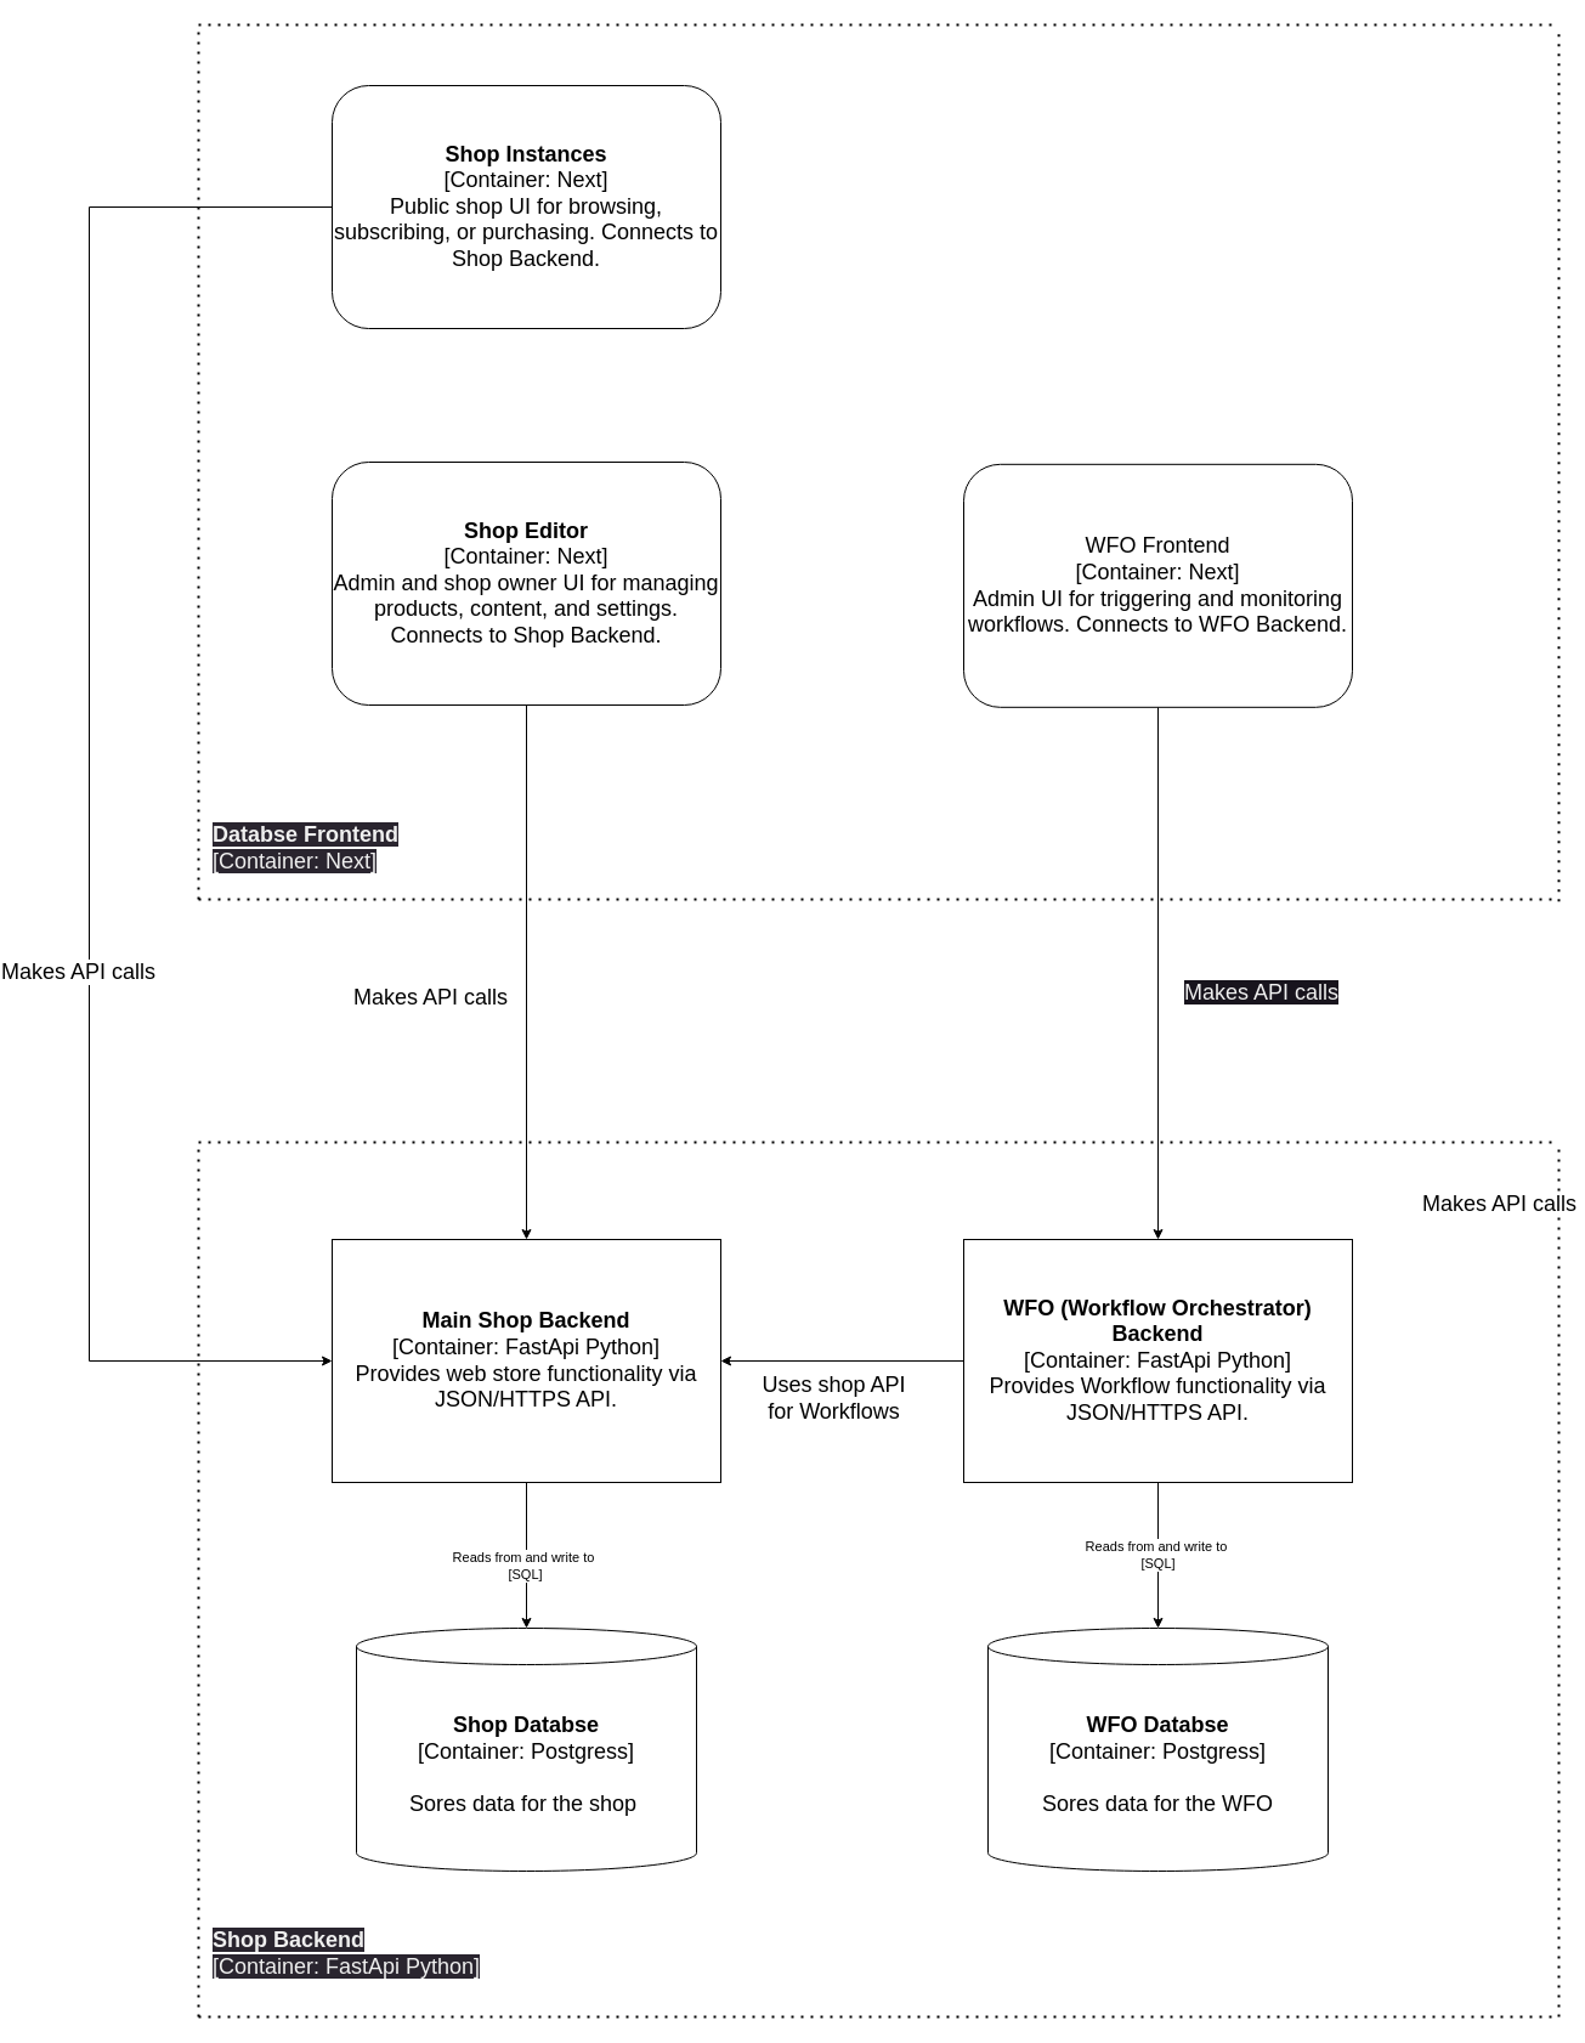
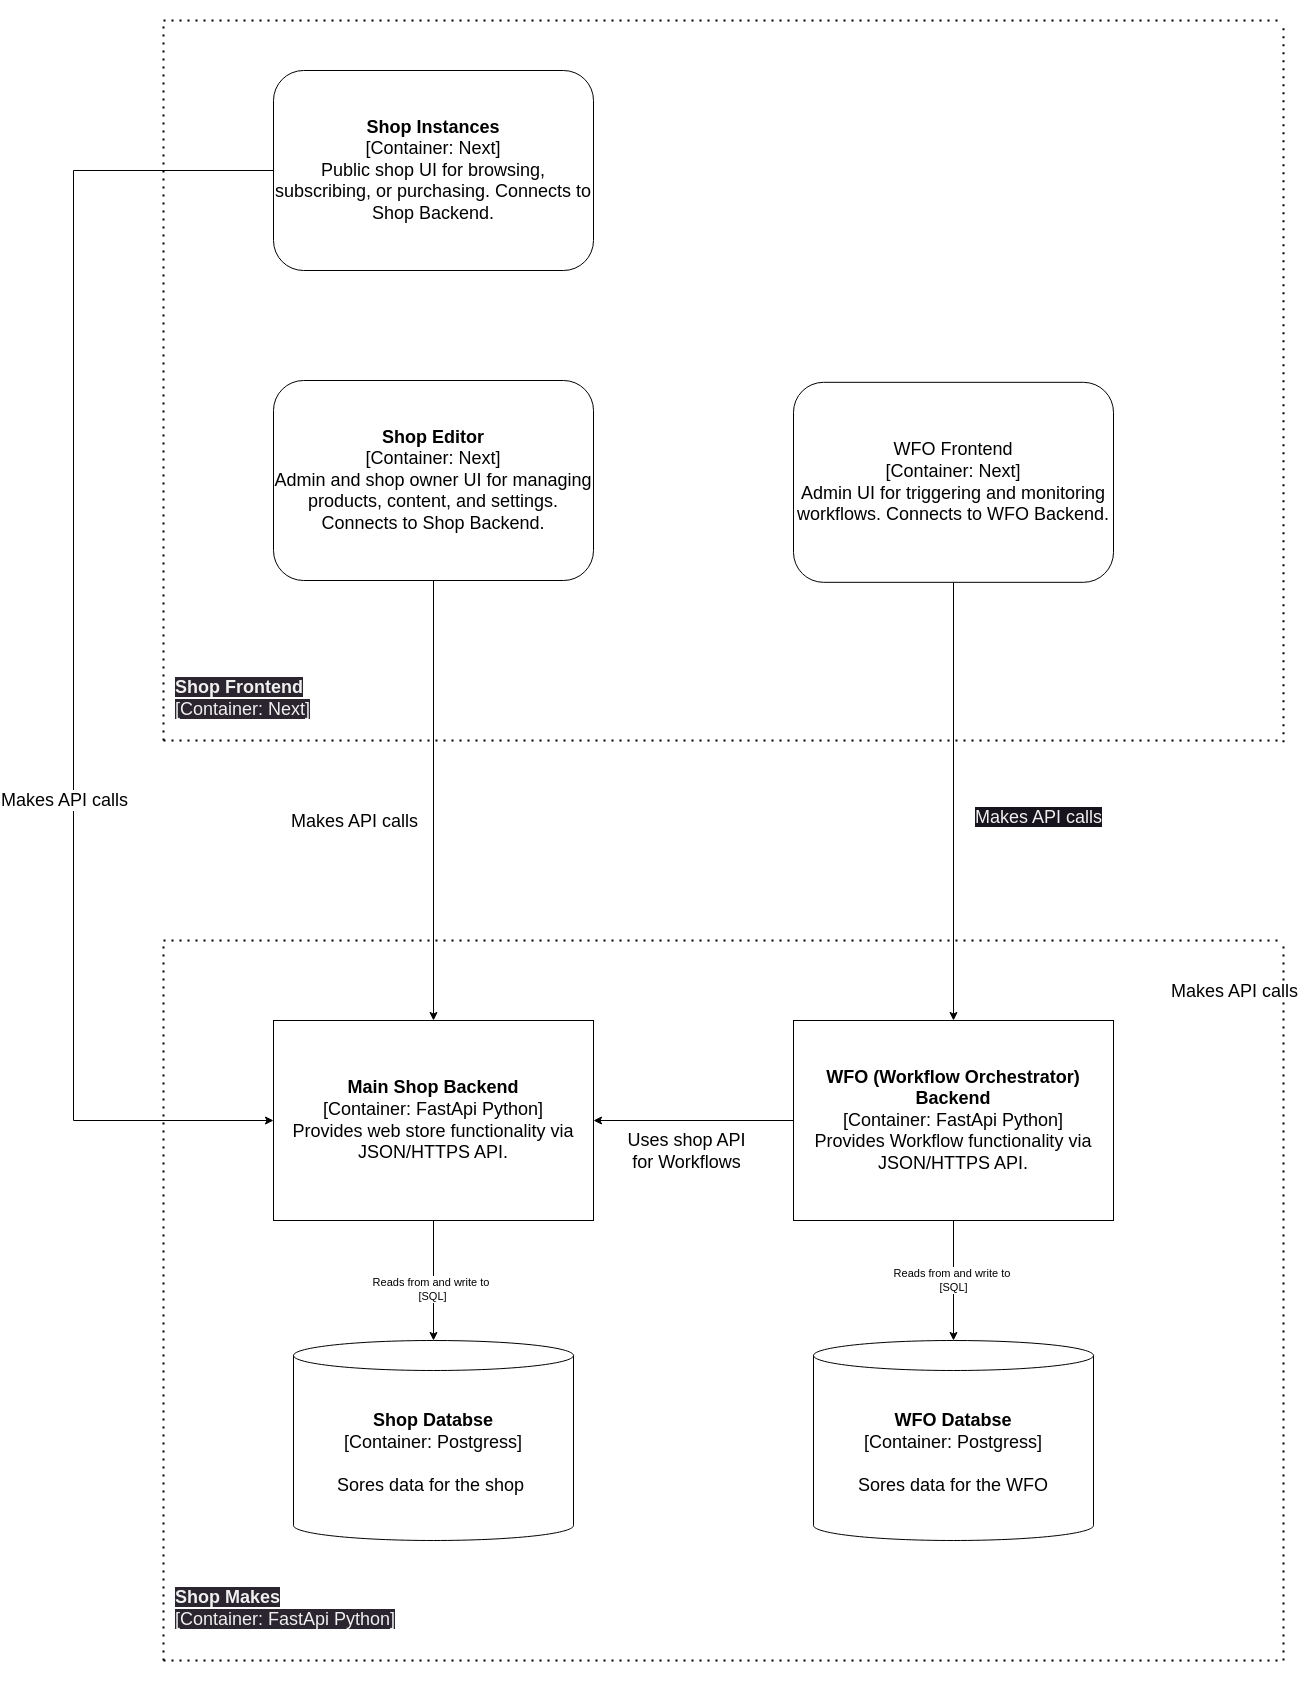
  <mxCell id="0" />
  <mxCell id="1" parent="0" />
  <mxCell id="2" style="edgeStyle=orthogonalEdgeStyle;rounded=0;orthogonalLoop=1;jettySize=auto;html=1;entryX=0.5;entryY=0;entryDx=0;entryDy=0;entryPerimeter=0;" edge="1" parent="1" source="4" target="5"><mxGeometry relative="1" as="geometry"><Array as="points"><mxPoint x="380" y="1280" /><mxPoint x="380" y="1280" /></Array></mxGeometry></mxCell>
  <mxCell id="3" value="Reads from and write to&amp;nbsp;&lt;br&gt;[SQL]" style="edgeLabel;html=1;align=center;verticalAlign=middle;resizable=0;points=[];" vertex="1" connectable="0" parent="2"><mxGeometry x="0.127" y="-2" relative="1" as="geometry"><mxPoint as="offset" /></mxGeometry></mxCell>
  <mxCell id="4" value="&lt;font style=&quot;font-size: 18px;&quot;&gt;&lt;b&gt;Main Shop Backend&lt;br&gt;&lt;/b&gt;[Container: FastApi Python]&lt;br&gt;Provides web store functionality via JSON/HTTPS API.&lt;/font&gt;" style="rounded=0;whiteSpace=wrap;html=1;" vertex="1" parent="1"><mxGeometry x="220" y="1020" width="320" height="200" as="geometry" /></mxCell>
  <mxCell id="5" value="&lt;font style=&quot;font-size: 18px;&quot;&gt;&lt;b&gt;Shop Databse&lt;br&gt;&lt;/b&gt;[Container: Postgress]&lt;br&gt;&lt;br&gt;Sores data for the shop&amp;nbsp;&lt;/font&gt;" style="shape=cylinder3;whiteSpace=wrap;html=1;boundedLbl=1;backgroundOutline=1;size=15;" vertex="1" parent="1"><mxGeometry x="240" y="1340" width="280" height="200" as="geometry" /></mxCell>
  <mxCell id="6" value="&lt;font style=&quot;font-size: 18px;&quot;&gt;&lt;b&gt;WFO Databse&lt;br&gt;&lt;/b&gt;[Container: Postgress]&lt;br&gt;&lt;br&gt;Sores data for the WFO&lt;/font&gt;" style="shape=cylinder3;whiteSpace=wrap;html=1;boundedLbl=1;backgroundOutline=1;size=15;" vertex="1" parent="1"><mxGeometry x="760" y="1340" width="280" height="200" as="geometry" /></mxCell>
  <mxCell id="7" value="&lt;div&gt;Reads from and write to&amp;nbsp;&lt;/div&gt;&lt;div&gt;[SQL]&lt;/div&gt;" style="edgeStyle=orthogonalEdgeStyle;rounded=0;orthogonalLoop=1;jettySize=auto;html=1;entryX=0.5;entryY=0;entryDx=0;entryDy=0;entryPerimeter=0;" edge="1" parent="1" source="10" target="6"><mxGeometry relative="1" as="geometry" /></mxCell>
  <mxCell id="8" style="edgeStyle=orthogonalEdgeStyle;rounded=0;orthogonalLoop=1;jettySize=auto;html=1;exitX=0;exitY=0.5;exitDx=0;exitDy=0;entryX=1;entryY=0.5;entryDx=0;entryDy=0;" edge="1" parent="1" source="10" target="4"><mxGeometry relative="1" as="geometry" /></mxCell>
  <mxCell id="9" value="&lt;font style=&quot;font-size: 18px;&quot;&gt;Uses shop API&lt;br&gt;for Workflows&lt;/font&gt;" style="edgeLabel;html=1;align=center;verticalAlign=middle;resizable=0;points=[];" vertex="1" connectable="0" parent="8"><mxGeometry x="0.205" y="-5" relative="1" as="geometry"><mxPoint x="13" y="35" as="offset" /></mxGeometry></mxCell>
  <mxCell id="10" value="&lt;font style=&quot;font-size: 18px;&quot;&gt;&lt;b&gt;WFO (Workflow Orchestrator) Backend&lt;br&gt;&lt;/b&gt;[Container: FastApi Python]&lt;br&gt;Provides Workflow functionality via JSON/HTTPS API.&lt;/font&gt;" style="rounded=0;whiteSpace=wrap;html=1;" vertex="1" parent="1"><mxGeometry x="740" y="1020" width="320" height="200" as="geometry" /></mxCell>
  <mxCell id="11" value="" style="endArrow=none;dashed=1;html=1;dashPattern=1 3;strokeWidth=2;rounded=0;" edge="1" parent="1"><mxGeometry x="-0.028" y="90" width="50" height="50" relative="1" as="geometry"><mxPoint x="1230" y="1660" as="sourcePoint" /><mxPoint x="1230" y="940" as="targetPoint" /><mxPoint as="offset" /></mxGeometry></mxCell>
  <mxCell id="12" value="" style="endArrow=none;dashed=1;html=1;dashPattern=1 3;strokeWidth=2;rounded=0;" edge="1" parent="1"><mxGeometry width="50" height="50" relative="1" as="geometry"><mxPoint x="110" y="940" as="sourcePoint" /><mxPoint x="1230" y="940" as="targetPoint" /></mxGeometry></mxCell>
  <mxCell id="13" value="" style="endArrow=none;dashed=1;html=1;dashPattern=1 3;strokeWidth=2;rounded=0;" edge="1" parent="1"><mxGeometry width="50" height="50" relative="1" as="geometry"><mxPoint x="110" y="1660" as="sourcePoint" /><mxPoint x="110" y="940" as="targetPoint" /></mxGeometry></mxCell>
  <mxCell id="14" value="" style="endArrow=none;dashed=1;html=1;dashPattern=1 3;strokeWidth=2;rounded=0;" edge="1" parent="1"><mxGeometry width="50" height="50" relative="1" as="geometry"><mxPoint x="110" y="1660" as="sourcePoint" /><mxPoint x="1230" y="1660" as="targetPoint" /></mxGeometry></mxCell>
- <mxCell id="15" value="&lt;b style=&quot;border-color: rgb(0, 0, 0); color: rgb(240, 240, 240); font-family: Helvetica; font-size: 18px; font-style: normal; font-variant-ligatures: normal; font-variant-caps: normal; letter-spacing: normal; orphans: 2; text-align: center; text-indent: 0px; text-transform: none; widows: 2; word-spacing: 0px; -webkit-text-stroke-width: 0px; background-color: rgb(42, 37, 47); text-decoration-thickness: initial; text-decoration-style: initial; text-decoration-color: initial;&quot;&gt;Shop Backend&lt;br style=&quot;border-color: rgb(0, 0, 0);&quot;&gt;&lt;/b&gt;&lt;span style=&quot;color: rgb(240, 240, 240); font-family: Helvetica; font-size: 18px; font-style: normal; font-variant-ligatures: normal; font-variant-caps: normal; font-weight: 400; letter-spacing: normal; orphans: 2; text-align: center; text-indent: 0px; text-transform: none; widows: 2; word-spacing: 0px; -webkit-text-stroke-width: 0px; background-color: rgb(42, 37, 47); text-decoration-thickness: initial; text-decoration-style: initial; text-decoration-color: initial; float: none; display: inline !important;&quot;&gt;[Container: FastApi Python]&lt;/span&gt;" style="text;whiteSpace=wrap;html=1;" vertex="1" parent="1"><mxGeometry x="120" y="1580" width="250" height="70" as="geometry" /></mxCell>
+ <mxCell id="15" value="&lt;b style=&quot;border-color: rgb(0, 0, 0); color: rgb(240, 240, 240); font-family: Helvetica; font-size: 18px; font-style: normal; font-variant-ligatures: normal; font-variant-caps: normal; letter-spacing: normal; orphans: 2; text-align: center; text-indent: 0px; text-transform: none; widows: 2; word-spacing: 0px; -webkit-text-stroke-width: 0px; background-color: rgb(42, 37, 47); text-decoration-thickness: initial; text-decoration-style: initial; text-decoration-color: initial;&quot;&gt;Shop Makes&lt;br style=&quot;border-color: rgb(0, 0, 0);&quot;&gt;&lt;/b&gt;&lt;span style=&quot;color: rgb(240, 240, 240); font-family: Helvetica; font-size: 18px; font-style: normal; font-variant-ligatures: normal; font-variant-caps: normal; font-weight: 400; letter-spacing: normal; orphans: 2; text-align: center; text-indent: 0px; text-transform: none; widows: 2; word-spacing: 0px; -webkit-text-stroke-width: 0px; background-color: rgb(42, 37, 47); text-decoration-thickness: initial; text-decoration-style: initial; text-decoration-color: initial; float: none; display: inline !important;&quot;&gt;[Container: FastApi Python]&lt;/span&gt;" style="text;whiteSpace=wrap;html=1;" vertex="1" parent="1"><mxGeometry x="120" y="1580" width="250" height="70" as="geometry" /></mxCell>
  <mxCell id="16" style="edgeStyle=orthogonalEdgeStyle;rounded=0;orthogonalLoop=1;jettySize=auto;html=1;entryX=0.5;entryY=0;entryDx=0;entryDy=0;" edge="1" parent="1" source="17" target="10"><mxGeometry relative="1" as="geometry" /></mxCell>
  <mxCell id="17" value="&lt;font style=&quot;&quot;&gt;&lt;font style=&quot;font-size: 18px;&quot;&gt;WFO Frontend&lt;br&gt;[Container: Next]&lt;br&gt;Admin UI for triggering and monitoring workflows. Connects to WFO Backend.&lt;/font&gt;&lt;br&gt;&lt;/font&gt;" style="rounded=1;whiteSpace=wrap;html=1;" vertex="1" parent="1"><mxGeometry x="740" y="381.82" width="320" height="200" as="geometry" /></mxCell>
  <mxCell id="18" value="" style="endArrow=none;dashed=1;html=1;dashPattern=1 3;strokeWidth=2;rounded=0;" edge="1" parent="1"><mxGeometry width="50" height="50" relative="1" as="geometry"><mxPoint x="1230" y="741.82" as="sourcePoint" /><mxPoint x="1230" y="21.82" as="targetPoint" /></mxGeometry></mxCell>
  <mxCell id="19" style="edgeStyle=orthogonalEdgeStyle;rounded=0;orthogonalLoop=1;jettySize=auto;html=1;entryX=0;entryY=0.5;entryDx=0;entryDy=0;" edge="1" parent="1" source="21" target="4"><mxGeometry relative="1" as="geometry"><Array as="points"><mxPoint x="20" y="170" /><mxPoint x="20" y="1120" /></Array></mxGeometry></mxCell>
  <mxCell id="20" value="&lt;font style=&quot;font-size: 18px;&quot;&gt;Makes API calls&lt;/font&gt;" style="edgeLabel;html=1;align=center;verticalAlign=middle;resizable=0;points=[];" vertex="1" connectable="0" parent="19"><mxGeometry x="0.079" y="-1" relative="1" as="geometry"><mxPoint x="-9" y="101" as="offset" /></mxGeometry></mxCell>
  <mxCell id="21" value="&lt;font style=&quot;&quot;&gt;&lt;font style=&quot;font-size: 18px;&quot;&gt;&lt;b style=&quot;&quot;&gt;Shop Instances&lt;/b&gt;&lt;br&gt;[Container: Next]&lt;br&gt;Public shop UI for browsing, subscribing, or purchasing. Connects to Shop Backend.&lt;/font&gt;&lt;br&gt;&lt;/font&gt;" style="rounded=1;whiteSpace=wrap;html=1;" vertex="1" parent="1"><mxGeometry x="220" y="70" width="320" height="200" as="geometry" /></mxCell>
  <mxCell id="22" value="" style="endArrow=none;dashed=1;html=1;dashPattern=1 3;strokeWidth=2;rounded=0;" edge="1" parent="1"><mxGeometry width="50" height="50" relative="1" as="geometry"><mxPoint x="110" y="20" as="sourcePoint" /><mxPoint x="1230" y="20" as="targetPoint" /></mxGeometry></mxCell>
  <mxCell id="23" value="" style="endArrow=none;dashed=1;html=1;dashPattern=1 3;strokeWidth=2;rounded=0;" edge="1" parent="1"><mxGeometry width="50" height="50" relative="1" as="geometry"><mxPoint x="110" y="740" as="sourcePoint" /><mxPoint x="110" y="20" as="targetPoint" /></mxGeometry></mxCell>
  <mxCell id="24" style="edgeStyle=orthogonalEdgeStyle;rounded=0;orthogonalLoop=1;jettySize=auto;html=1;entryX=0.5;entryY=0;entryDx=0;entryDy=0;" edge="1" parent="1" source="26" target="4"><mxGeometry relative="1" as="geometry" /></mxCell>
  <mxCell id="25" value="&lt;font style=&quot;font-size: 18px;&quot;&gt;Makes API calls&lt;/font&gt;" style="edgeLabel;html=1;align=center;verticalAlign=middle;resizable=0;points=[];" vertex="1" connectable="0" parent="24"><mxGeometry x="-0.1" y="-6" relative="1" as="geometry"><mxPoint x="-74" y="42" as="offset" /></mxGeometry></mxCell>
  <mxCell id="26" value="&lt;font style=&quot;font-size: 18px;&quot;&gt;&lt;b&gt;Shop Editor&lt;/b&gt;&lt;br&gt;[Container: Next]&lt;br&gt;Admin and shop owner UI for managing products, content, and settings. Connects to Shop Backend.&lt;br&gt;&lt;/font&gt;" style="rounded=1;whiteSpace=wrap;html=1;" vertex="1" parent="1"><mxGeometry x="220" y="380" width="320" height="200" as="geometry" /></mxCell>
  <mxCell id="27" value="" style="endArrow=none;dashed=1;html=1;dashPattern=1 3;strokeWidth=2;rounded=0;" edge="1" parent="1"><mxGeometry width="50" height="50" relative="1" as="geometry"><mxPoint x="110" y="740" as="sourcePoint" /><mxPoint x="1230" y="740" as="targetPoint" /></mxGeometry></mxCell>
- <mxCell id="28" value="&lt;b style=&quot;border-color: rgb(0, 0, 0); color: rgb(240, 240, 240); font-family: Helvetica; font-style: normal; font-variant-ligatures: normal; font-variant-caps: normal; letter-spacing: normal; orphans: 2; text-indent: 0px; text-transform: none; widows: 2; word-spacing: 0px; -webkit-text-stroke-width: 0px; text-decoration-thickness: initial; text-decoration-style: initial; text-decoration-color: initial; font-size: 18px; text-align: center; background-color: rgb(42, 37, 47);&quot;&gt;Databse Frontend&lt;br style=&quot;border-color: rgb(0, 0, 0);&quot;&gt;&lt;/b&gt;&lt;span style=&quot;border-color: rgb(0, 0, 0); color: rgb(240, 240, 240); font-family: Helvetica; font-style: normal; font-variant-ligatures: normal; font-variant-caps: normal; font-weight: 400; letter-spacing: normal; orphans: 2; text-indent: 0px; text-transform: none; widows: 2; word-spacing: 0px; -webkit-text-stroke-width: 0px; text-decoration-thickness: initial; text-decoration-style: initial; text-decoration-color: initial; font-size: 18px; text-align: center; background-color: rgb(42, 37, 47); float: none; display: inline !important;&quot;&gt;[Container: Next]&lt;/span&gt;" style="text;whiteSpace=wrap;html=1;" vertex="1" parent="1"><mxGeometry x="120" y="670" width="250" height="70" as="geometry" /></mxCell>
+ <mxCell id="28" value="&lt;b style=&quot;border-color: rgb(0, 0, 0); color: rgb(240, 240, 240); font-family: Helvetica; font-style: normal; font-variant-ligatures: normal; font-variant-caps: normal; letter-spacing: normal; orphans: 2; text-indent: 0px; text-transform: none; widows: 2; word-spacing: 0px; -webkit-text-stroke-width: 0px; text-decoration-thickness: initial; text-decoration-style: initial; text-decoration-color: initial; font-size: 18px; text-align: center; background-color: rgb(42, 37, 47);&quot;&gt;Shop Frontend&lt;br style=&quot;border-color: rgb(0, 0, 0);&quot;&gt;&lt;/b&gt;&lt;span style=&quot;border-color: rgb(0, 0, 0); color: rgb(240, 240, 240); font-family: Helvetica; font-style: normal; font-variant-ligatures: normal; font-variant-caps: normal; font-weight: 400; letter-spacing: normal; orphans: 2; text-indent: 0px; text-transform: none; widows: 2; word-spacing: 0px; -webkit-text-stroke-width: 0px; text-decoration-thickness: initial; text-decoration-style: initial; text-decoration-color: initial; font-size: 18px; text-align: center; background-color: rgb(42, 37, 47); float: none; display: inline !important;&quot;&gt;[Container: Next]&lt;/span&gt;" style="text;whiteSpace=wrap;html=1;" vertex="1" parent="1"><mxGeometry x="120" y="670" width="250" height="70" as="geometry" /></mxCell>
  <mxCell id="29" value="&lt;span style=&quot;color: rgb(240, 240, 240); font-family: Helvetica; font-size: 18px; font-style: normal; font-variant-ligatures: normal; font-variant-caps: normal; font-weight: 400; letter-spacing: normal; orphans: 2; text-align: center; text-indent: 0px; text-transform: none; widows: 2; word-spacing: 0px; -webkit-text-stroke-width: 0px; background-color: rgb(24, 20, 29); text-decoration-thickness: initial; text-decoration-style: initial; text-decoration-color: initial; float: none; display: inline !important;&quot;&gt;Makes API calls&lt;/span&gt;" style="text;whiteSpace=wrap;html=1;" vertex="1" parent="1"><mxGeometry x="920" y="800" width="160" height="50" as="geometry" /></mxCell>
  <mxCell id="30" value="&lt;font style=&quot;font-size: 18px;&quot;&gt;Makes API calls&lt;/font&gt;" style="edgeLabel;html=1;align=center;verticalAlign=middle;resizable=0;points=[];" vertex="1" connectable="0" parent="1"><mxGeometry x="1180" y="990.001" as="geometry" /></mxCell>
